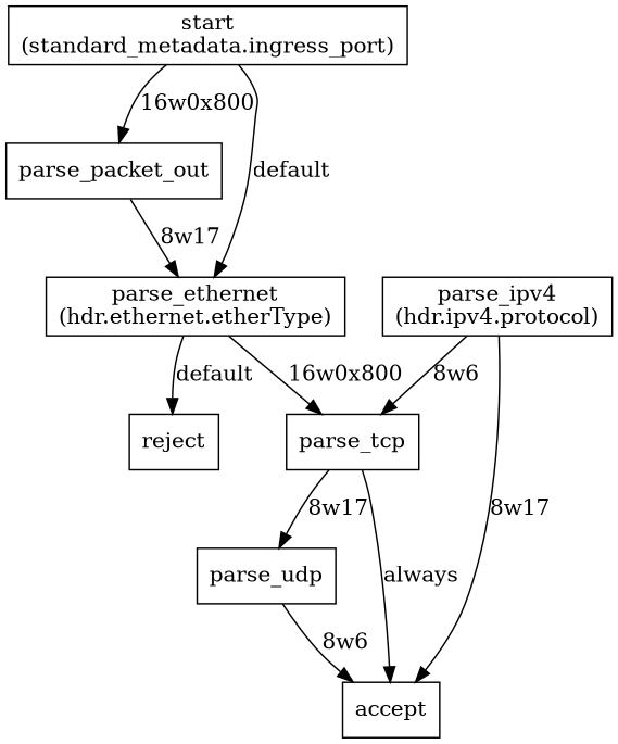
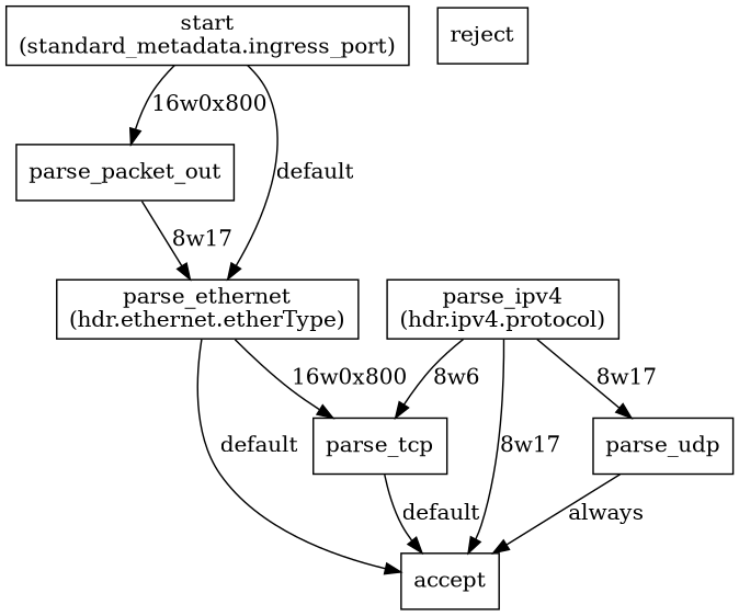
  digraph {
    node [shape=rectangle]
    n1 [label="start\n(standard_metadata.ingress_port)"]
    n2 [label=parse_packet_out]
    n3 [label="parse_ethernet\n(hdr.ethernet.etherType)"]
    n4 [label=accept]
    n5 [label=parse_tcp]
    n6 [label="parse_ipv4\n(hdr.ipv4.protocol)"]
    n7 [label=parse_udp]
    n8 [label=reject]
    n1 -> n2 [label="16w0x800"]
    n1 -> n3 [label=default]
    n2 -> n3 [label="8w17"]
-   n3 -> n8 [label=default]
+   n3 -> n4 [label=default]
    n3 -> n5 [label="16w0x800"]
-   n5 -> n4 [label=always]
+   n5 -> n4 [label=default]
    n6 -> n4 [label="8w17"]
    n6 -> n5 [label="8w6"]
-   n5 -> n7 [label="8w17"]
-   n7 -> n4 [label="8w6"]
+   n6 -> n7 [label="8w17"]
+   n7 -> n4 [label=always]
  }
